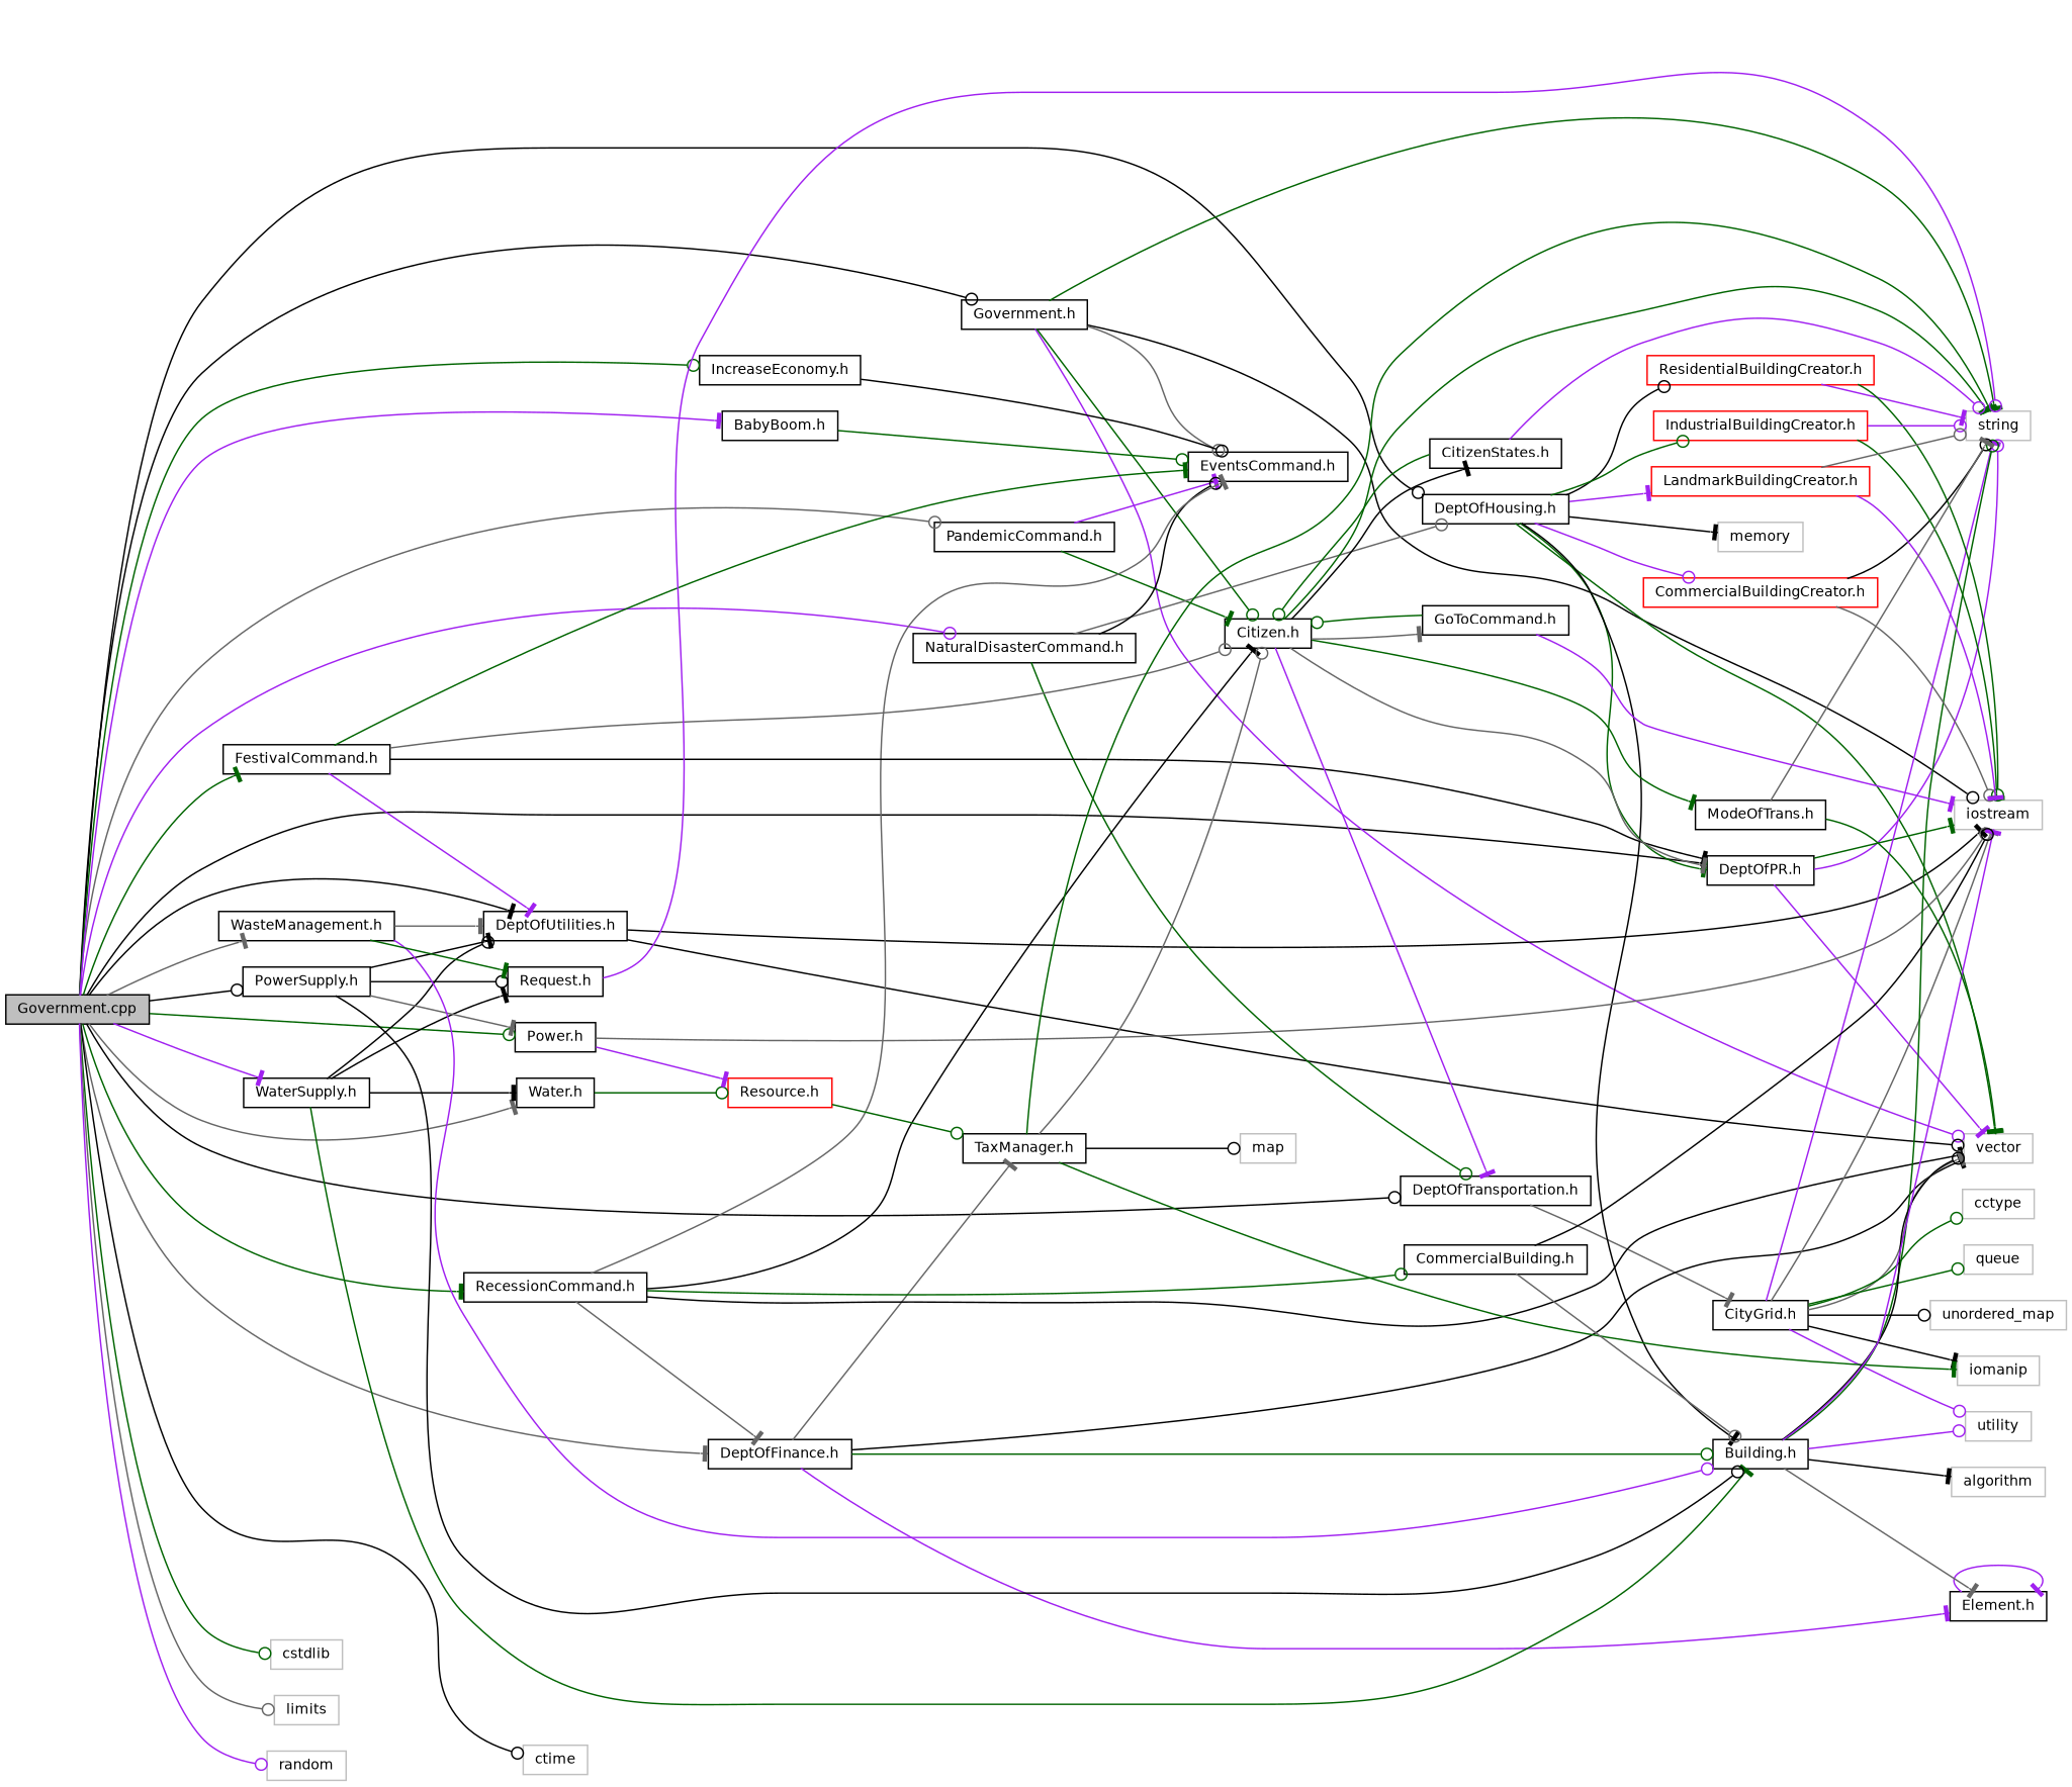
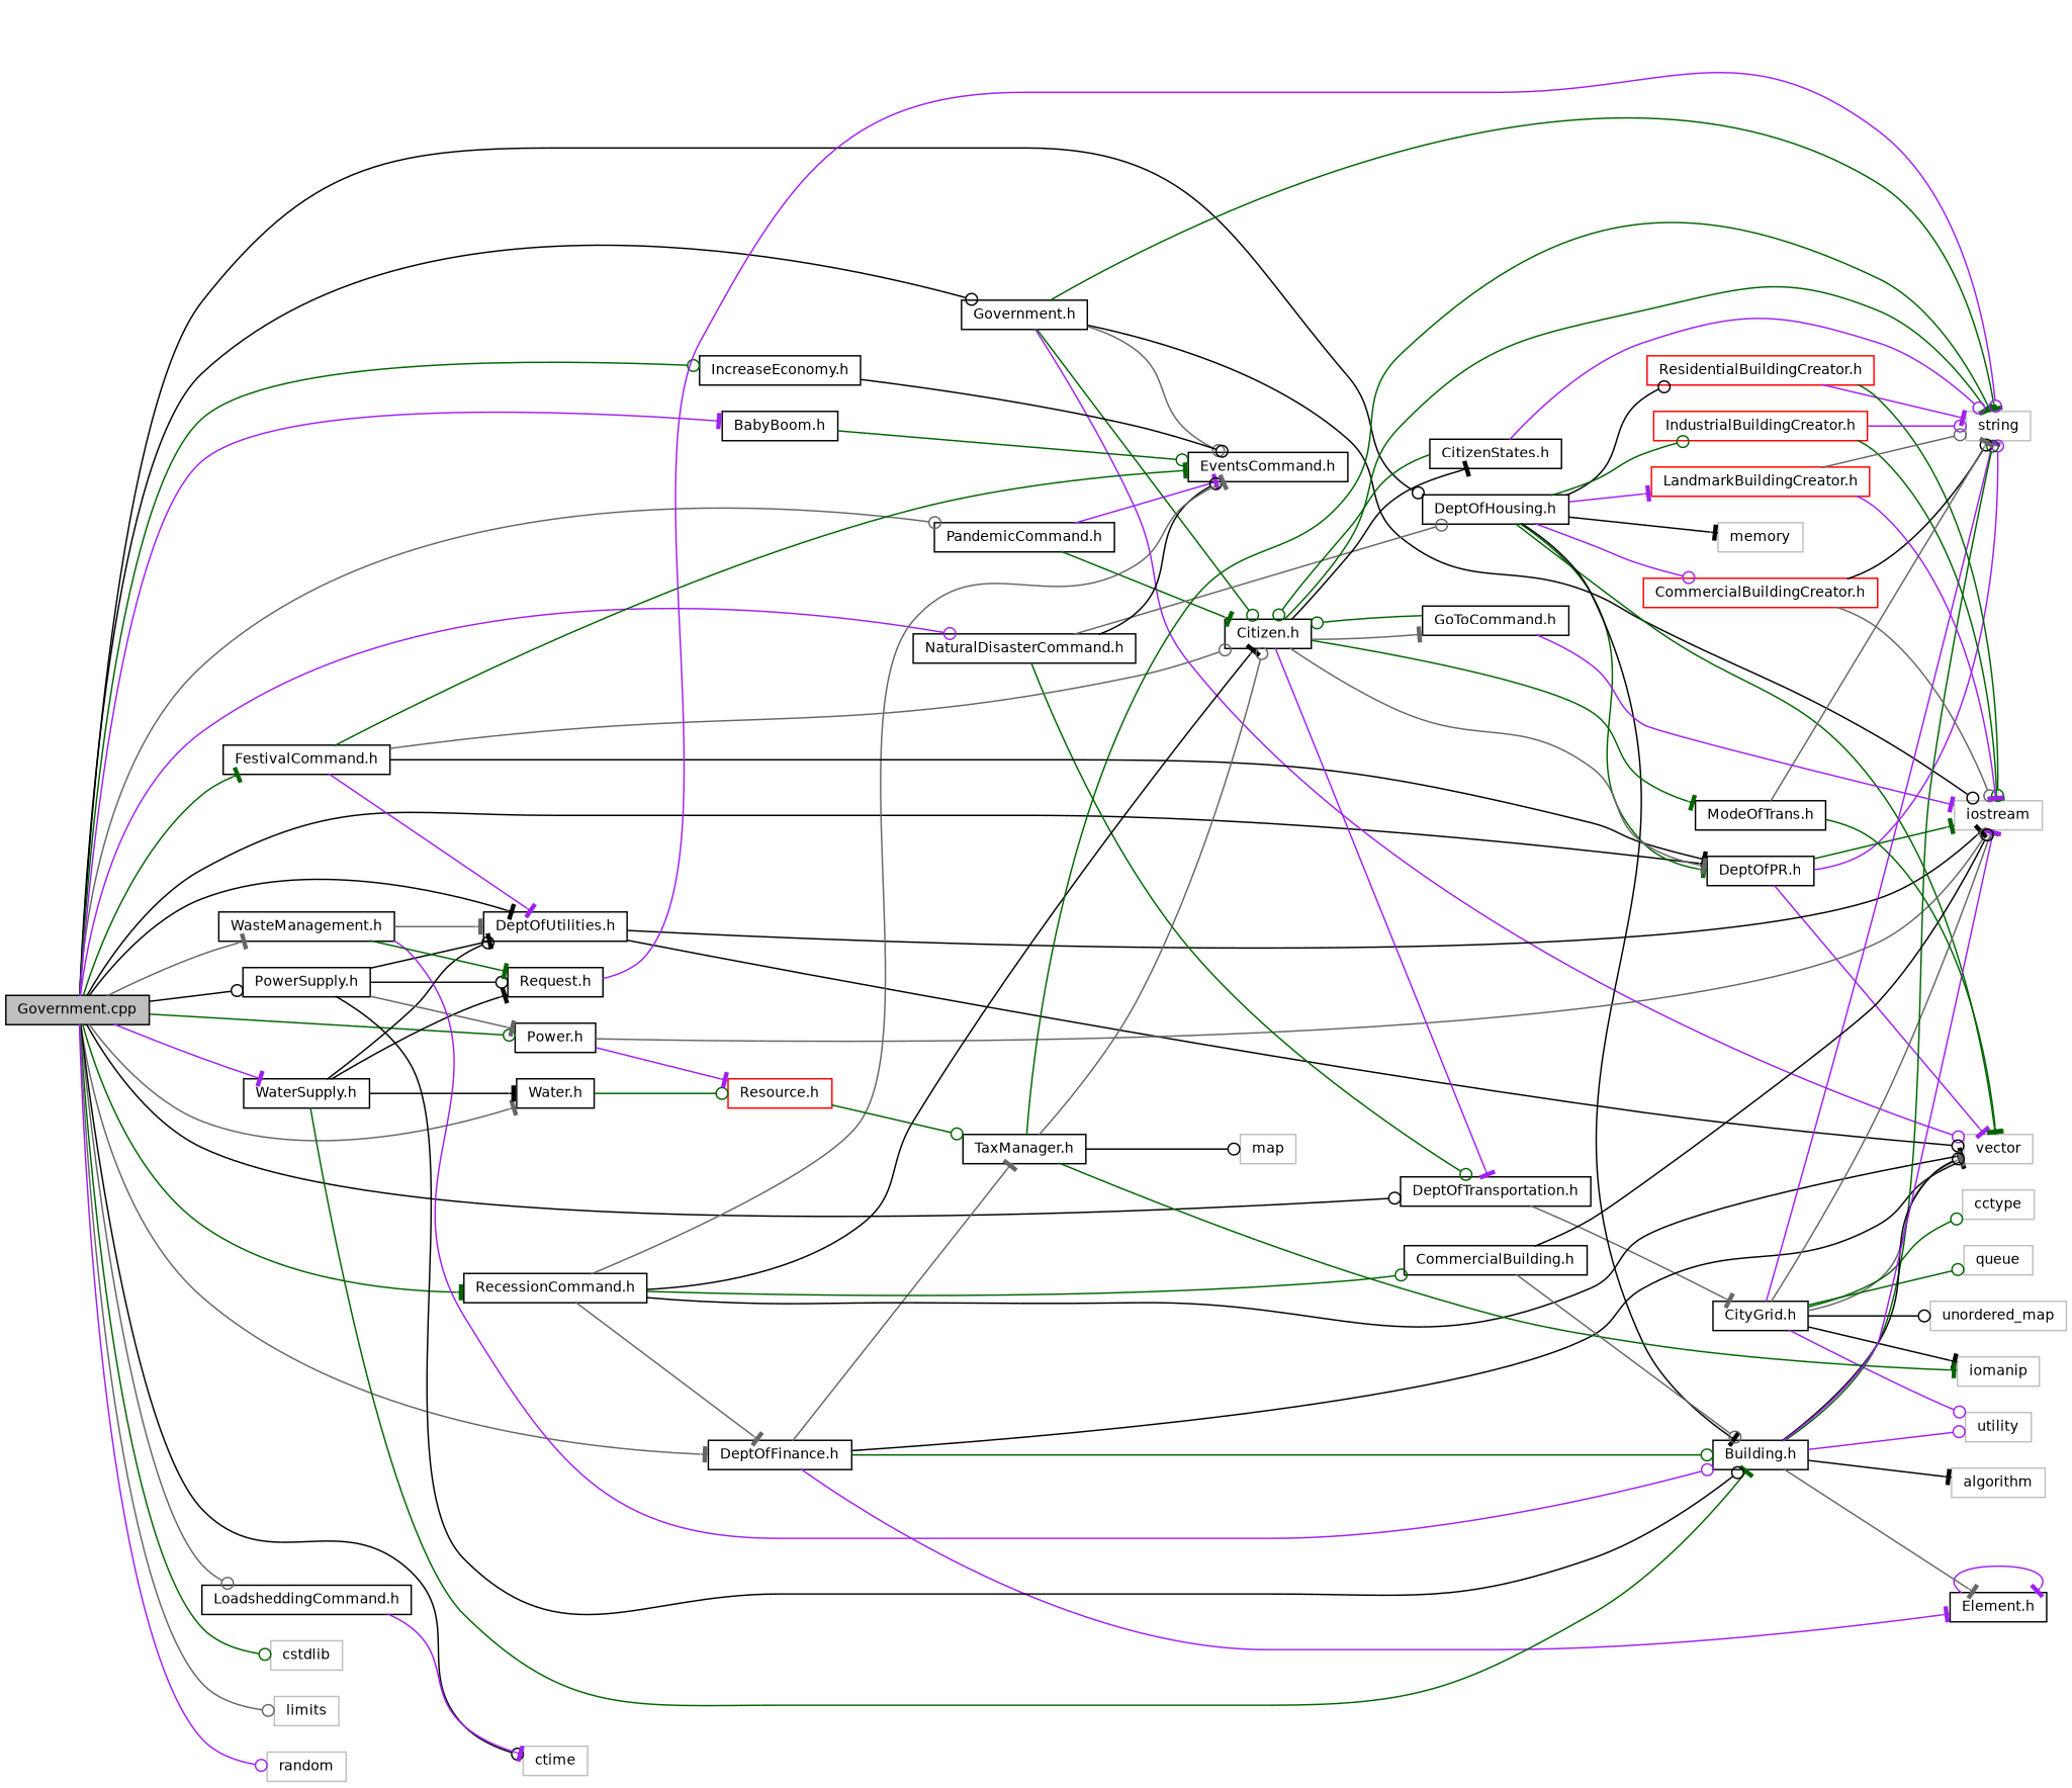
  digraph {
    rankdir=LR
    node [color=black fillcolor=white fontname=Helvetica fontsize=10 shape=record style=filled]
    edge [arrowhead=tee color=black fontname=Helvetica fontsize=10 labelfontname=Helvetica labelfontsize=10 style=solid]
    n1 [fillcolor=grey75 fontcolor=black height=0.2 label="Government.cpp" width=0.4]
    n2 [height=0.2 label="Government.h" width=0.4]
    n3 [height=0.2 label="DeptOfPR.h" width=0.4]
    n4 [height=0.2 label="DeptOfTransportation.h" width=0.4]
    n5 [height=0.2 label="DeptOfFinance.h" width=0.4]
    n6 [height=0.2 label="DeptOfUtilities.h" width=0.4]
    n7 [height=0.2 label="DeptOfHousing.h" width=0.4]
    n8 [height=0.2 label="WaterSupply.h" width=0.4]
    n9 [height=0.2 label="Water.h" width=0.4]
    n10 [height=0.2 label="PowerSupply.h" width=0.4]
    n11 [height=0.2 label="Power.h" width=0.4]
    n12 [height=0.2 label="WasteManagement.h" width=0.4]
    n13 [height=0.2 label="PandemicCommand.h" width=0.4]
    n14 [height=0.2 label="IncreaseEconomy.h" width=0.4]
+   n15 [height=0.2 label="LoadsheddingCommand.h" width=0.4]
    n16 [color=grey75 height=0.2 label=ctime width=0.4]
    n17 [height=0.2 label="NaturalDisasterCommand.h" width=0.4]
    n18 [height=0.2 label="RecessionCommand.h" width=0.4]
    n19 [height=0.2 label="FestivalCommand.h" width=0.4]
    n20 [height=0.2 label="BabyBoom.h" width=0.4]
    n21 [color=grey75 height=0.2 label=cstdlib width=0.4]
    n22 [color=grey75 height=0.2 label=limits width=0.4]
    n23 [color=grey75 height=0.2 label=random width=0.4]
    n24 [color=grey75 height=0.2 label=string width=0.4]
    n25 [color=grey75 height=0.2 label=vector width=0.4]
    n26 [height=0.2 label="Citizen.h" width=0.4]
    n27 [color=grey75 height=0.2 label=iostream width=0.4]
    n28 [height=0.2 label="EventsCommand.h" width=0.4]
    n29 [height=0.2 label="CityGrid.h" width=0.4]
    n30 [height=0.2 label="Element.h" width=0.4]
    n31 [height=0.2 label="TaxManager.h" width=0.4]
    n32 [height=0.2 label="Building.h" width=0.4]
    n33 [color=red height=0.2 label="ResidentialBuildingCreator.h" width=0.4]
    n34 [color=red height=0.2 label="CommercialBuildingCreator.h" width=0.4]
    n35 [color=red height=0.2 label="IndustrialBuildingCreator.h" width=0.4]
    n36 [color=red height=0.2 label="LandmarkBuildingCreator.h" width=0.4]
    n37 [color=grey75 height=0.2 label=memory width=0.4]
    n38 [height=0.2 label="Request.h" width=0.4]
    n39 [color=red height=0.2 label="Resource.h" width=0.4]
    n40 [height=0.2 label="CommercialBuilding.h" width=0.4]
    n41 [height=0.2 label="ModeOfTrans.h" width=0.4]
    n42 [height=0.2 label="CitizenStates.h" width=0.4]
    n43 [height=0.2 label="GoToCommand.h" width=0.4]
    n44 [color=grey75 height=0.2 label=cctype width=0.4]
    n45 [color=grey75 height=0.2 label=iomanip width=0.4]
    n46 [color=grey75 height=0.2 label=queue width=0.4]
    n47 [color=grey75 height=0.2 label=unordered_map width=0.4]
    n48 [color=grey75 height=0.2 label=utility width=0.4]
    n49 [color=grey75 height=0.2 label=map width=0.4]
    n50 [color=grey75 height=0.2 label=algorithm width=0.4]
    n1 -> n2 [arrowhead=odot]
    n1 -> n3
    n1 -> n4 [arrowhead=odot]
    n1 -> n5 [color=gray40]
    n1 -> n6
    n1 -> n7 [arrowhead=odot]
    n1 -> n8 [color=purple]
    n1 -> n9 [color=gray40]
    n1 -> n10 [arrowhead=odot]
    n1 -> n11 [arrowhead=odot color=darkgreen]
    n1 -> n12 [color=gray40]
    n1 -> n13 [arrowhead=odot color=gray40]
    n1 -> n14 [arrowhead=odot color=darkgreen]
+   n1 -> n15 [arrowhead=odot color=gray40]
    n1 -> n16 [arrowhead=odot]
    n1 -> n17 [arrowhead=odot color=purple]
    n1 -> n18 [color=darkgreen]
    n1 -> n19 [color=darkgreen]
    n1 -> n20 [color=purple]
    n1 -> n21 [arrowhead=odot color=darkgreen]
    n1 -> n22 [arrowhead=odot color=gray40]
    n1 -> n23 [arrowhead=odot color=purple]
    n2 -> n24 [color=darkgreen]
    n2 -> n25 [arrowhead=odot color=purple]
    n2 -> n26 [arrowhead=odot color=darkgreen]
    n2 -> n27 [arrowhead=odot]
    n2 -> n28 [arrowhead=odot color=gray40]
    n3 -> n24 [arrowhead=odot color=purple]
    n3 -> n25 [color=purple]
    n3 -> n27 [color=darkgreen]
    n4 -> n29 [color=gray40]
    n5 -> n25
    n5 -> n30 [color=purple]
    n5 -> n31 [color=gray40]
    n5 -> n32 [arrowhead=odot color=darkgreen]
    n6 -> n25 [arrowhead=odot]
    n6 -> n27
    n7 -> n3 [color=darkgreen]
    n7 -> n25 [color=darkgreen]
    n7 -> n32
    n7 -> n33 [arrowhead=odot]
    n7 -> n34 [arrowhead=odot color=purple]
    n7 -> n35 [arrowhead=odot color=darkgreen]
    n7 -> n36 [color=purple]
    n7 -> n37
    n8 -> n6 [arrowhead=odot]
    n8 -> n9
    n8 -> n32 [color=darkgreen]
    n8 -> n38
    n9 -> n39 [arrowhead=odot color=darkgreen]
    n10 -> n6
    n10 -> n11 [color=gray40]
    n10 -> n32 [arrowhead=odot]
    n10 -> n38 [arrowhead=odot]
    n11 -> n27 [arrowhead=odot color=gray40]
    n11 -> n39 [color=purple]
    n12 -> n6 [color=gray40]
    n12 -> n32 [arrowhead=odot color=purple]
    n12 -> n38 [color=darkgreen]
    n13 -> n26 [color=darkgreen]
    n13 -> n28 [color=purple]
    n14 -> n28 [arrowhead=odot]
+   n15 -> n16 [color=purple]
    n17 -> n4 [arrowhead=odot color=darkgreen]
    n17 -> n7 [arrowhead=odot color=gray40]
    n17 -> n28 [arrowhead=odot]
    n18 -> n5 [color=gray40]
    n18 -> n25
    n18 -> n26
    n18 -> n28 [color=gray40]
    n18 -> n40 [arrowhead=odot color=darkgreen]
    n19 -> n3
    n19 -> n6 [color=purple]
    n19 -> n26 [arrowhead=odot color=gray40]
    n19 -> n28 [color=darkgreen]
    n20 -> n28 [arrowhead=odot color=darkgreen]
    n26 -> n3 [color=gray40]
    n26 -> n4 [color=purple]
    n26 -> n24 [color=darkgreen]
    n26 -> n41 [color=darkgreen]
    n26 -> n42
    n26 -> n43 [color=gray40]
    n29 -> n24 [color=purple]
    n29 -> n25 [color=gray40]
    n29 -> n27 [color=gray40]
    n29 -> n44 [arrowhead=odot color=darkgreen]
    n29 -> n45
    n29 -> n46 [arrowhead=odot color=darkgreen]
    n29 -> n47 [arrowhead=odot]
    n29 -> n48 [arrowhead=odot color=purple]
    n30 -> n30 [color=purple]
    n31 -> n24 [color=darkgreen]
    n31 -> n26 [arrowhead=odot color=gray40]
    n31 -> n45 [color=darkgreen]
    n31 -> n49 [arrowhead=odot]
    n32 -> n24 [arrowhead=odot color=darkgreen]
    n32 -> n25 [arrowhead=odot]
    n32 -> n27 [color=purple]
    n32 -> n30 [color=gray40]
    n32 -> n48 [arrowhead=odot color=purple]
    n32 -> n50
    n33 -> n24 [color=purple]
    n33 -> n27 [arrowhead=odot color=darkgreen]
    n34 -> n24 [arrowhead=odot]
    n34 -> n27 [arrowhead=odot color=gray40]
    n35 -> n24 [arrowhead=odot color=purple]
    n35 -> n27 [color=darkgreen]
    n36 -> n24 [arrowhead=odot color=gray40]
    n36 -> n27 [color=purple]
    n38 -> n24 [arrowhead=odot color=purple]
    n39 -> n31 [arrowhead=odot color=darkgreen]
    n40 -> n27 [arrowhead=odot]
    n40 -> n32 [arrowhead=odot color=gray40]
    n41 -> n24 [color=gray40]
    n41 -> n25 [color=darkgreen]
    n42 -> n24 [arrowhead=odot color=purple]
    n42 -> n26 [arrowhead=odot color=darkgreen]
    n43 -> n26 [arrowhead=odot color=darkgreen]
    n43 -> n27 [color=purple]
  }
